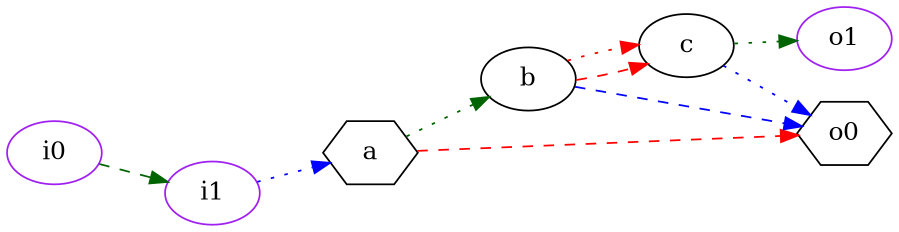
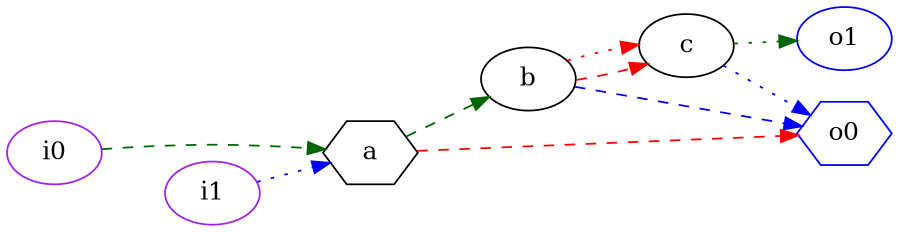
  digraph {
    rankdir=LR
    node [color=black shape=ellipse]
    edge [color=darkgreen style=dashed]
    n1 [label=a shape=hexagon]
    n2 [label=b]
-   n3 [label=o0 shape=hexagon]
+   n3 [color=blue label=o0 shape=hexagon]
    n4 [label=c]
-   n5 [color=purple label=o1]
+   n5 [color=blue label=o1]
    n6 [color=purple label=i0]
    n7 [color=purple label=i1]
-   n1 -> n2 [style=dotted]
+   n1 -> n2
    n1 -> n3 [color=red]
    n2 -> n3 [color=blue]
    n2 -> n4 [color=red]
    n2 -> n4 [color=red style=dotted]
    n4 -> n3 [color=blue style=dotted]
    n4 -> n5 [style=dotted]
-   n6 -> n7
+   n6 -> n1
    n7 -> n1 [color=blue style=dotted]
  }
